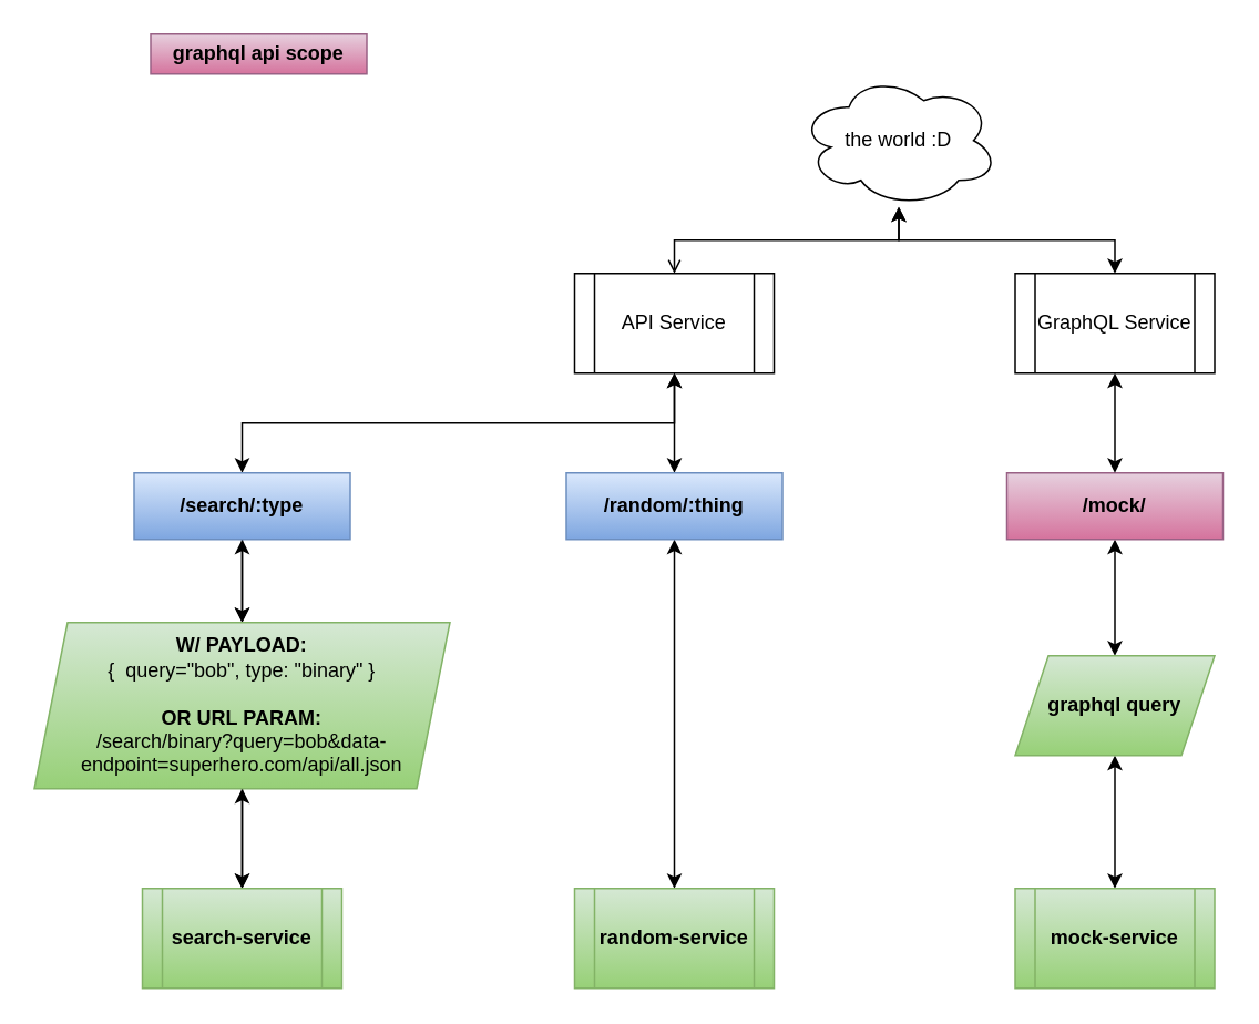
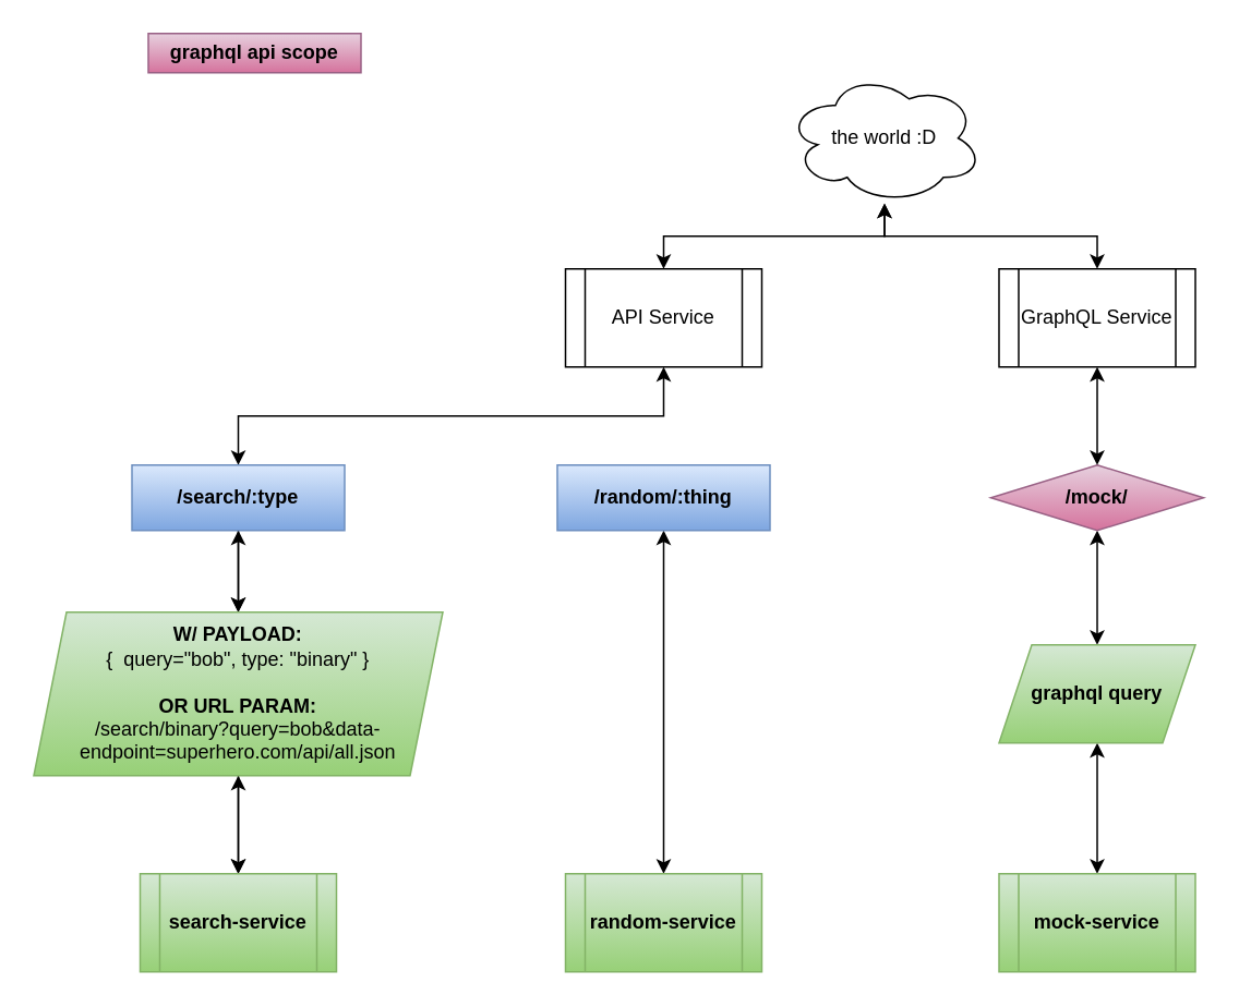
  <mxCell id="0" />
  <mxCell id="1" parent="0" />
  <mxCell id="2" style="rounded=0;orthogonalLoop=1;jettySize=auto;html=1;edgeStyle=elbowEdgeStyle;elbow=vertical;startArrow=classic;startFill=1;" edge="1" parent="1" source="4" target="7"><mxGeometry relative="1" as="geometry"><mxPoint x="380" y="244" as="sourcePoint" /></mxGeometry></mxCell>
- <mxCell id="3" style="edgeStyle=elbowEdgeStyle;rounded=0;orthogonalLoop=1;jettySize=auto;elbow=vertical;html=1;startArrow=classic;startFill=1;" edge="1" parent="1" source="4" target="9"><mxGeometry relative="1" as="geometry" /></mxCell>
  <mxCell id="4" value="API Service" style="shape=process;whiteSpace=wrap;html=1;backgroundOutline=1;" vertex="1" parent="1"><mxGeometry x="345" y="164" width="120" height="60" as="geometry" /></mxCell>
  <mxCell id="5" value="" style="edgeStyle=elbowEdgeStyle;rounded=0;orthogonalLoop=1;jettySize=auto;elbow=vertical;html=1;" edge="1" parent="1" source="7" target="16"><mxGeometry relative="1" as="geometry" /></mxCell>
  <mxCell id="6" style="edgeStyle=elbowEdgeStyle;rounded=0;orthogonalLoop=1;jettySize=auto;elbow=vertical;html=1;startArrow=classic;startFill=1;" edge="1" parent="1" source="7" target="16"><mxGeometry relative="1" as="geometry" /></mxCell>
  <mxCell id="7" value="/search/:type" style="rounded=0;whiteSpace=wrap;html=1;fontStyle=1;fillColor=#dae8fc;strokeColor=#6c8ebf;gradientColor=#7ea6e0;" vertex="1" parent="1"><mxGeometry x="80" y="284" width="130" height="40" as="geometry" /></mxCell>
  <mxCell id="8" value="" style="edgeStyle=elbowEdgeStyle;rounded=0;orthogonalLoop=1;jettySize=auto;elbow=vertical;html=1;startArrow=classic;startFill=1;" edge="1" parent="1" source="9" target="24"><mxGeometry relative="1" as="geometry" /></mxCell>
  <mxCell id="9" value="/random/:thing" style="rounded=0;whiteSpace=wrap;html=1;fontStyle=1;fillColor=#dae8fc;strokeColor=#6c8ebf;gradientColor=#7ea6e0;" vertex="1" parent="1"><mxGeometry x="340" y="284" width="130" height="40" as="geometry" /></mxCell>
  <mxCell id="10" value="" style="edgeStyle=elbowEdgeStyle;rounded=0;orthogonalLoop=1;jettySize=auto;elbow=vertical;html=1;startArrow=classic;startFill=1;" edge="1" parent="1" source="11" target="19"><mxGeometry relative="1" as="geometry" /></mxCell>
- <mxCell id="11" value="/mock/" style="rounded=0;whiteSpace=wrap;html=1;fontStyle=1;gradientColor=#d5739d;fillColor=#e6d0de;strokeColor=#996185;" vertex="1" parent="1"><mxGeometry x="605" y="284" width="130" height="40" as="geometry" /></mxCell>
+ <mxCell id="11" value="/mock/" style="rhombus;whiteSpace=wrap;html=1;fontStyle=1;gradientColor=#d5739d;fillColor=#e6d0de;strokeColor=#996185;" vertex="1" parent="1"><mxGeometry x="605" y="284" width="130" height="40" as="geometry" /></mxCell>
  <mxCell id="12" value="" style="edgeStyle=elbowEdgeStyle;rounded=0;orthogonalLoop=1;jettySize=auto;elbow=vertical;html=1;startArrow=classic;startFill=1;" edge="1" parent="1" source="13" target="11"><mxGeometry relative="1" as="geometry" /></mxCell>
  <mxCell id="13" value="GraphQL Service" style="shape=process;whiteSpace=wrap;html=1;backgroundOutline=1;" vertex="1" parent="1"><mxGeometry x="610" y="164" width="120" height="60" as="geometry" /></mxCell>
  <mxCell id="14" value="" style="edgeStyle=elbowEdgeStyle;rounded=0;orthogonalLoop=1;jettySize=auto;elbow=vertical;html=1;" edge="1" parent="1" source="16" target="17"><mxGeometry relative="1" as="geometry" /></mxCell>
  <mxCell id="15" style="edgeStyle=elbowEdgeStyle;rounded=0;orthogonalLoop=1;jettySize=auto;elbow=vertical;html=1;startArrow=classic;startFill=1;" edge="1" parent="1" source="16" target="17"><mxGeometry relative="1" as="geometry" /></mxCell>
  <mxCell id="16" value="&lt;b&gt;W/ PAYLOAD:&lt;br&gt;&lt;/b&gt;{&amp;nbsp; query=&quot;bob&quot;,&amp;nbsp;type: &quot;binary&quot; }&lt;br&gt;&lt;b&gt;&lt;br&gt;OR URL PARAM:&lt;/b&gt;&lt;br&gt;/search/binary?query=bob&amp;amp;data-endpoint=superhero.com/api/all.json&lt;br&gt;" style="shape=parallelogram;perimeter=parallelogramPerimeter;whiteSpace=wrap;html=1;fixedSize=1;rounded=0;gradientColor=#97d077;fillColor=#d5e8d4;strokeColor=#82b366;" vertex="1" parent="1"><mxGeometry x="20" y="374" width="250" height="100" as="geometry" /></mxCell>
  <mxCell id="17" value="&lt;b&gt;search-service&lt;/b&gt;" style="shape=process;whiteSpace=wrap;html=1;backgroundOutline=1;rounded=0;gradientColor=#97d077;fillColor=#d5e8d4;strokeColor=#82b366;" vertex="1" parent="1"><mxGeometry x="85" y="534" width="120" height="60" as="geometry" /></mxCell>
  <mxCell id="18" value="" style="edgeStyle=elbowEdgeStyle;rounded=0;orthogonalLoop=1;jettySize=auto;elbow=vertical;html=1;startArrow=classic;startFill=1;" edge="1" parent="1" source="19" target="23"><mxGeometry relative="1" as="geometry" /></mxCell>
  <mxCell id="19" value="graphql query" style="shape=parallelogram;perimeter=parallelogramPerimeter;whiteSpace=wrap;html=1;fixedSize=1;rounded=0;fontStyle=1;gradientColor=#97d077;fillColor=#d5e8d4;strokeColor=#82b366;" vertex="1" parent="1"><mxGeometry x="610" y="394" width="120" height="60" as="geometry" /></mxCell>
- <mxCell id="20" style="edgeStyle=elbowEdgeStyle;rounded=0;orthogonalLoop=1;jettySize=auto;elbow=vertical;html=1;startArrow=classic;startFill=1;endArrow=open;" edge="1" parent="1" source="22" target="4"><mxGeometry relative="1" as="geometry" /></mxCell>
+ <mxCell id="20" style="edgeStyle=elbowEdgeStyle;rounded=0;orthogonalLoop=1;jettySize=auto;elbow=vertical;html=1;startArrow=classic;startFill=1;" edge="1" parent="1" source="22" target="4"><mxGeometry relative="1" as="geometry" /></mxCell>
  <mxCell id="21" style="edgeStyle=elbowEdgeStyle;rounded=0;orthogonalLoop=1;jettySize=auto;elbow=vertical;html=1;startArrow=classic;startFill=1;" edge="1" parent="1" source="22" target="13"><mxGeometry relative="1" as="geometry" /></mxCell>
  <mxCell id="22" value="the world :D" style="ellipse;shape=cloud;whiteSpace=wrap;html=1;" vertex="1" parent="1"><mxGeometry x="480" y="44" width="120" height="80" as="geometry" /></mxCell>
  <mxCell id="23" value="mock-service" style="shape=process;whiteSpace=wrap;html=1;backgroundOutline=1;rounded=0;fontStyle=1;gradientColor=#97d077;fillColor=#d5e8d4;strokeColor=#82b366;" vertex="1" parent="1"><mxGeometry x="610" y="534" width="120" height="60" as="geometry" /></mxCell>
  <mxCell id="24" value="random-service" style="shape=process;whiteSpace=wrap;html=1;backgroundOutline=1;rounded=0;fontStyle=1;strokeColor=#82b366;fillColor=#d5e8d4;gradientColor=#97d077;" vertex="1" parent="1"><mxGeometry x="345" y="534" width="120" height="60" as="geometry" /></mxCell>
  <mxCell id="25" value="graphql api scope" style="rounded=0;whiteSpace=wrap;html=1;fontStyle=1;gradientColor=#d5739d;fillColor=#e6d0de;strokeColor=#996185;" vertex="1" parent="1"><mxGeometry x="90" y="20" width="130" height="24" as="geometry" /></mxCell>
